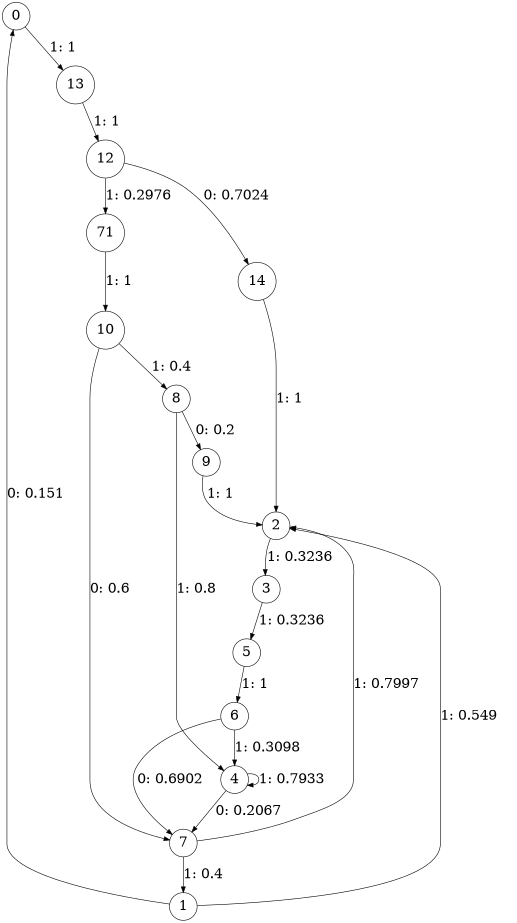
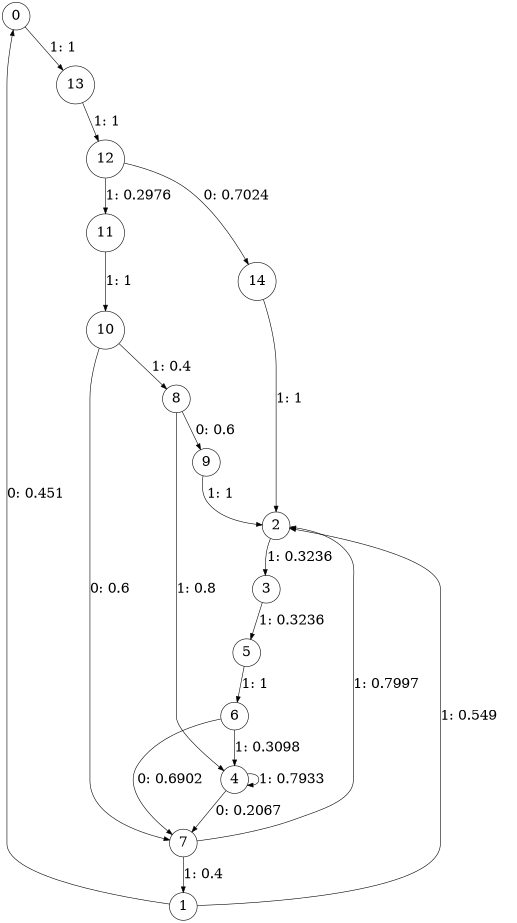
  digraph {
    node [fontsize=24 shape=circle]
    edge [fontsize=24]
    0
    13
    12
    14
-   11 [label=71]
+   11
    1
    2
    3
    5
    6
    4
    7
    8
    9
    10
    0 -> 13 [label="1: 1        "]
    13 -> 12 [label="1: 1        "]
    12 -> 14 [label="0: 0.7024   "]
    12 -> 11 [label="1: 0.2976   "]
    14 -> 2 [label="1: 1        "]
    11 -> 10 [label="1: 1        "]
-   1 -> 0 [label="0: 0.151    "]
+   1 -> 0 [label="0: 0.451    "]
    1 -> 2 [label="1: 0.549    "]
    2 -> 3 [label="1: 0.3236   "]
    3 -> 5 [label="1: 0.3236   "]
    5 -> 6 [label="1: 1        "]
    6 -> 4 [label="1: 0.3098   "]
    6 -> 7 [label="0: 0.6902   "]
    4 -> 4 [label="1: 0.7933   "]
    4 -> 7 [label="0: 0.2067   "]
    7 -> 1 [label="1: 0.4      "]
    7 -> 2 [label="1: 0.7997   "]
    8 -> 4 [label="1: 0.8      "]
-   8 -> 9 [label="0: 0.2      "]
+   8 -> 9 [label="0: 0.6      "]
    9 -> 2 [label="1: 1        "]
    10 -> 7 [label="0: 0.6      "]
    10 -> 8 [label="1: 0.4      "]
  }
